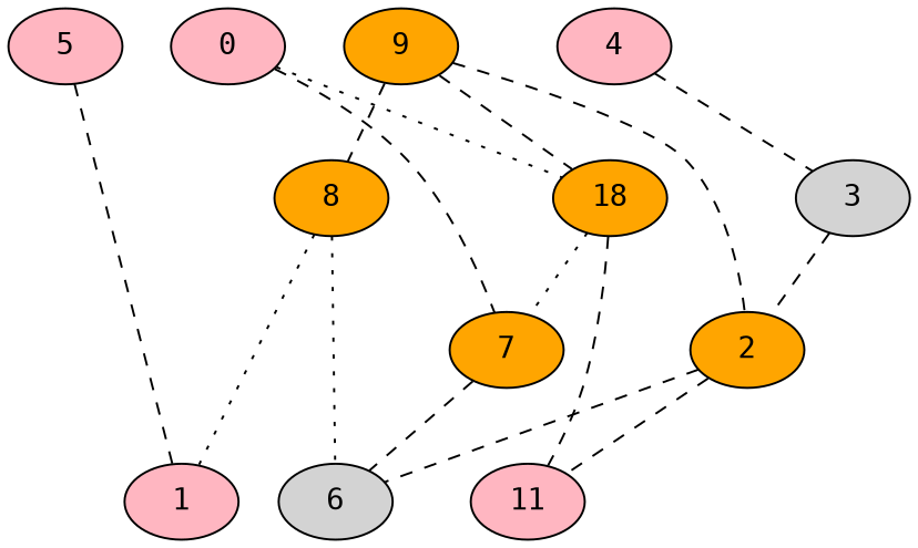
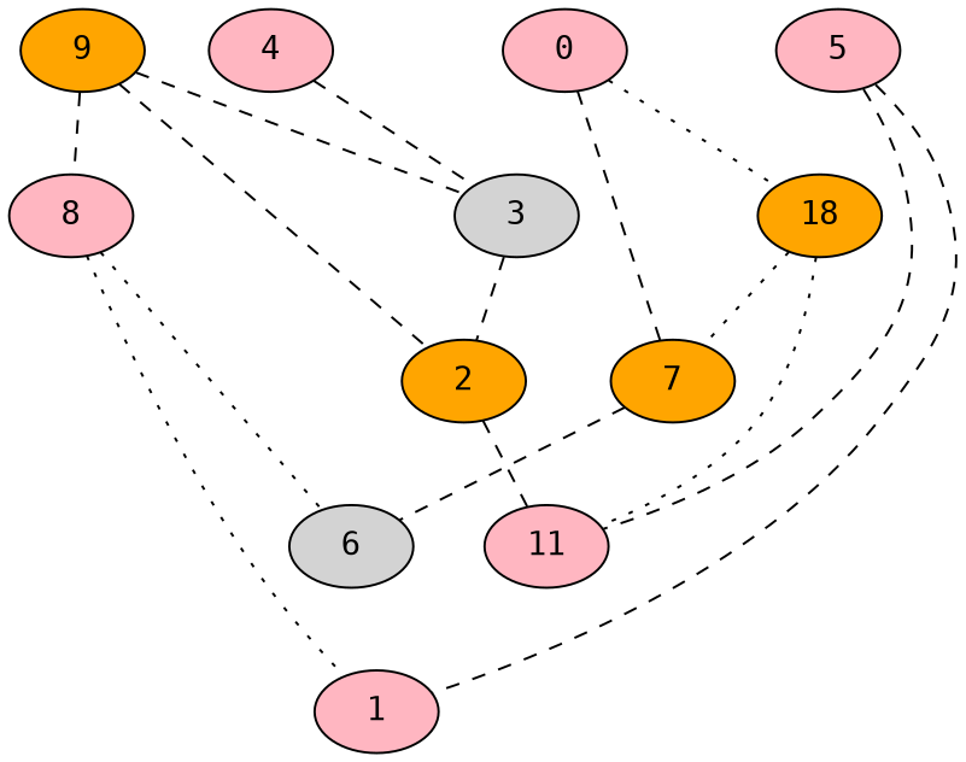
  strict graph {
    fontname="DejaVu Sans Mono"
    node [fillcolor=lightpink fontname="DejaVu Sans Mono" style=filled weight=0]
    edge [fontname="DejaVu Sans Mono" style=dashed weight=0]
    9 [fillcolor=orange]
    3 [fillcolor=lightgrey]
-   8 [fillcolor=orange]
+   8
    2 [fillcolor=orange]
    4
    1
    6 [fillcolor=lightgrey]
    11
    n9 [fillcolor=orange label=18]
    7 [fillcolor=orange]
    5
    0
-   9 -- n9
+   9 -- 3
    9 -- 8
    9 -- 2
    3 -- 2
    8 -- 1 [style=dotted]
    8 -- 6 [style=dotted]
-   2 -- 6
    2 -- 11
    4 -- 3
-   n9 -- 11
+   n9 -- 11 [style=dotted]
    n9 -- 7 [style=dotted]
    7 -- 6
    5 -- 1
+   5 -- 11
    0 -- n9 [style=dotted]
    0 -- 7
  }
